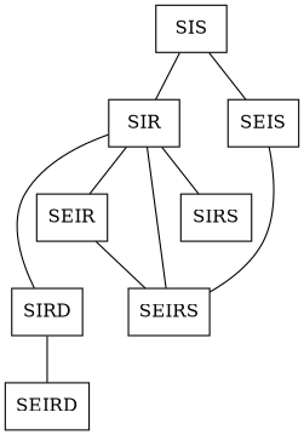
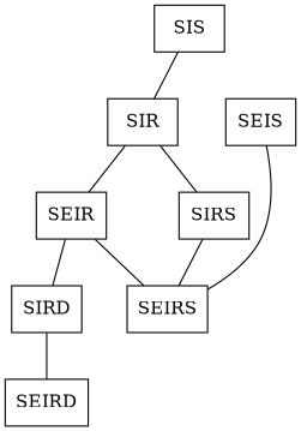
  digraph {
    node [shape=box]
    edge [dir=none]
    SIS
    SIR
    SEIS
    SIRS
    SEIR
    SIRD
    SEIRS
    SEIRD
    SIS -> SIR
-   SIS -> SEIS
    SIR -> SIRS
    SIR -> SEIR
-   SIR -> SIRD
+   SEIR -> SIRD
    SEIS -> SEIRS
-   SIR -> SEIRS
+   SIRS -> SEIRS
    SEIR -> SEIRS
    SIRD -> SEIRD
  }
